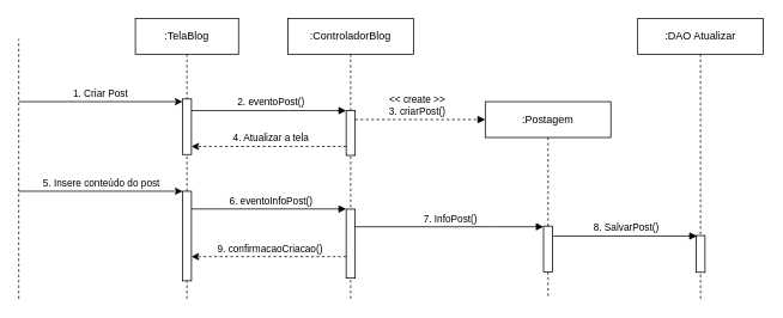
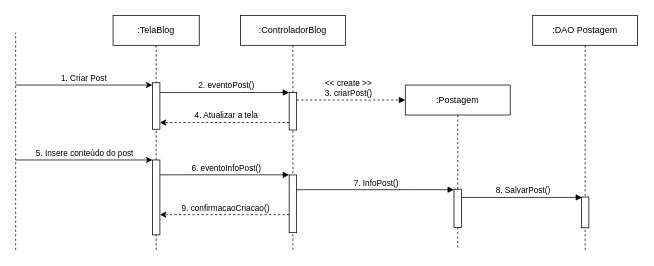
  <mxCell id="0" />
  <mxCell id="1" parent="0" />
  <mxCell id="2" value=":TelaBlog" style="shape=umlLifeline;perimeter=lifelinePerimeter;whiteSpace=wrap;html=1;container=0;dropTarget=0;collapsible=0;recursiveResize=0;outlineConnect=0;portConstraint=eastwest;newEdgeStyle={&quot;edgeStyle&quot;:&quot;elbowEdgeStyle&quot;,&quot;elbow&quot;:&quot;vertical&quot;,&quot;curved&quot;:0,&quot;rounded&quot;:0};" parent="1" vertex="1"><mxGeometry x="150" y="20" width="115" height="313" as="geometry" /></mxCell>
  <mxCell id="3" value="" style="html=1;points=[];perimeter=orthogonalPerimeter;outlineConnect=0;targetShapes=umlLifeline;portConstraint=eastwest;newEdgeStyle={&quot;edgeStyle&quot;:&quot;elbowEdgeStyle&quot;,&quot;elbow&quot;:&quot;vertical&quot;,&quot;curved&quot;:0,&quot;rounded&quot;:0};" parent="2" vertex="1"><mxGeometry x="52.5" y="90" width="10" height="62" as="geometry" /></mxCell>
  <mxCell id="4" value=":ControladorBlog" style="shape=umlLifeline;perimeter=lifelinePerimeter;whiteSpace=wrap;html=1;container=0;dropTarget=0;collapsible=0;recursiveResize=0;outlineConnect=0;portConstraint=eastwest;newEdgeStyle={&quot;edgeStyle&quot;:&quot;elbowEdgeStyle&quot;,&quot;elbow&quot;:&quot;vertical&quot;,&quot;curved&quot;:0,&quot;rounded&quot;:0};" parent="1" vertex="1"><mxGeometry x="320" y="20" width="140" height="313" as="geometry" /></mxCell>
  <mxCell id="5" value="" style="html=1;points=[];perimeter=orthogonalPerimeter;outlineConnect=0;targetShapes=umlLifeline;portConstraint=eastwest;newEdgeStyle={&quot;edgeStyle&quot;:&quot;elbowEdgeStyle&quot;,&quot;elbow&quot;:&quot;vertical&quot;,&quot;curved&quot;:0,&quot;rounded&quot;:0};" parent="4" vertex="1"><mxGeometry x="65" y="103" width="10" height="50" as="geometry" /></mxCell>
  <mxCell id="6" value="&lt;span style=&quot;color: rgba(0, 0, 0, 0); font-family: monospace; font-size: 0px; text-align: start;&quot;&gt;%3CmxGraphModel%3E%3Croot%3E%3CmxCell%20id%3D%220%22%2F%3E%3CmxCell%20id%3D%221%22%20parent%3D%220%22%2F%3E%3CmxCell%20id%3D%222%22%20value%3D%222.%20eventoPost()%22%20style%3D%22html%3D1%3BverticalAlign%3Dbottom%3BendArrow%3Dblock%3BedgeStyle%3DelbowEdgeStyle%3Belbow%3Dvertical%3Bcurved%3D0%3Brounded%3D0%3B%22%20edge%3D%221%22%20parent%3D%221%22%3E%3CmxGeometry%20x%3D%220.014%22%20relative%3D%221%22%20as%3D%22geometry%22%3E%3CmxPoint%20x%3D%22293%22%20y%3D%22260%22%20as%3D%22sourcePoint%22%2F%3E%3CArray%20as%3D%22points%22%3E%3CmxPoint%20x%3D%22400%22%20y%3D%22260%22%2F%3E%3C%2FArray%3E%3CmxPoint%20x%3D%22465%22%20y%3D%22260%22%20as%3D%22targetPoint%22%2F%3E%3CmxPoint%20as%3D%22offset%22%2F%3E%3C%2FmxGeometry%3E%3C%2FmxCell%3E%3C%2Froot%3E%3C%2FmxGraphModel%3E&lt;/span&gt;" style="html=1;points=[];perimeter=orthogonalPerimeter;outlineConnect=0;targetShapes=umlLifeline;portConstraint=eastwest;newEdgeStyle={&quot;edgeStyle&quot;:&quot;elbowEdgeStyle&quot;,&quot;elbow&quot;:&quot;vertical&quot;,&quot;curved&quot;:0,&quot;rounded&quot;:0};" parent="4" vertex="1"><mxGeometry x="65" y="213" width="10" height="77" as="geometry" /></mxCell>
  <mxCell id="7" value="2. eventoPost()" style="html=1;verticalAlign=bottom;endArrow=block;edgeStyle=elbowEdgeStyle;elbow=vertical;curved=0;rounded=0;" parent="1" edge="1"><mxGeometry x="0.015" relative="1" as="geometry"><mxPoint x="212.5" y="123" as="sourcePoint" /><Array as="points"><mxPoint x="320" y="123" /></Array><mxPoint x="385" y="123" as="targetPoint" /><mxPoint as="offset" /></mxGeometry></mxCell>
  <mxCell id="8" value="" style="endArrow=none;dashed=1;html=1;rounded=0;" parent="1" edge="1"><mxGeometry width="50" height="50" relative="1" as="geometry"><mxPoint x="20" y="333" as="sourcePoint" /><mxPoint x="20" y="43" as="targetPoint" /></mxGeometry></mxCell>
  <mxCell id="9" value="" style="endArrow=classic;html=1;rounded=0;" parent="1" target="3" edge="1"><mxGeometry width="50" height="50" relative="1" as="geometry"><mxPoint x="20" y="113" as="sourcePoint" /><mxPoint x="240" y="113" as="targetPoint" /></mxGeometry></mxCell>
  <mxCell id="10" value="1. Criar Post" style="edgeLabel;html=1;align=center;verticalAlign=middle;resizable=0;points=[];" parent="9" vertex="1" connectable="0"><mxGeometry x="-0.093" y="-1" relative="1" as="geometry"><mxPoint x="7" y="-11" as="offset" /></mxGeometry></mxCell>
  <mxCell id="11" value=":Postagem" style="shape=umlLifeline;perimeter=lifelinePerimeter;whiteSpace=wrap;html=1;container=0;dropTarget=0;collapsible=0;recursiveResize=0;outlineConnect=0;portConstraint=eastwest;newEdgeStyle={&quot;edgeStyle&quot;:&quot;elbowEdgeStyle&quot;,&quot;elbow&quot;:&quot;vertical&quot;,&quot;curved&quot;:0,&quot;rounded&quot;:0};" parent="1" vertex="1"><mxGeometry x="540" y="113" width="140" height="220" as="geometry" /></mxCell>
  <mxCell id="12" value="" style="html=1;points=[];perimeter=orthogonalPerimeter;outlineConnect=0;targetShapes=umlLifeline;portConstraint=eastwest;newEdgeStyle={&quot;edgeStyle&quot;:&quot;elbowEdgeStyle&quot;,&quot;elbow&quot;:&quot;vertical&quot;,&quot;curved&quot;:0,&quot;rounded&quot;:0};" parent="11" vertex="1"><mxGeometry x="65" y="139" width="10" height="51" as="geometry" /></mxCell>
  <mxCell id="13" value="&lt;div&gt;&amp;lt;&amp;lt; create &amp;gt;&amp;gt;&lt;/div&gt;3. criarPost()" style="html=1;verticalAlign=bottom;endArrow=block;edgeStyle=elbowEdgeStyle;elbow=vertical;curved=0;rounded=0;dashed=1;" parent="1" source="5" edge="1"><mxGeometry x="-0.044" relative="1" as="geometry"><mxPoint x="410" y="140" as="sourcePoint" /><Array as="points"><mxPoint x="520" y="133" /></Array><mxPoint x="540" y="133" as="targetPoint" /><mxPoint as="offset" /></mxGeometry></mxCell>
  <mxCell id="14" value="" style="endArrow=classic;html=1;rounded=0;dashed=1;" parent="1" edge="1"><mxGeometry width="50" height="50" relative="1" as="geometry"><mxPoint x="385" y="163" as="sourcePoint" /><mxPoint x="212.5" y="163" as="targetPoint" /><Array as="points"><mxPoint x="330" y="163" /><mxPoint x="240" y="163" /></Array></mxGeometry></mxCell>
  <mxCell id="15" value="4. Atualizar a tela" style="edgeLabel;html=1;align=center;verticalAlign=middle;resizable=0;points=[];" parent="14" vertex="1" connectable="0"><mxGeometry x="-0.025" y="-3" relative="1" as="geometry"><mxPoint x="-1" y="-7" as="offset" /></mxGeometry></mxCell>
  <mxCell id="16" value="7. InfoPost()" style="html=1;verticalAlign=bottom;endArrow=block;edgeStyle=elbowEdgeStyle;elbow=vertical;curved=0;rounded=0;" parent="1" target="12" edge="1"><mxGeometry x="0.015" relative="1" as="geometry"><mxPoint x="394" y="252.66" as="sourcePoint" /><Array as="points"><mxPoint x="551" y="252.66" /></Array><mxPoint x="584" y="252.66" as="targetPoint" /><mxPoint as="offset" /></mxGeometry></mxCell>
  <mxCell id="17" value="&lt;span style=&quot;color: rgba(0, 0, 0, 0); font-family: monospace; font-size: 0px; text-align: start;&quot;&gt;%3CmxGraphModel%3E%3Croot%3E%3CmxCell%20id%3D%220%22%2F%3E%3CmxCell%20id%3D%221%22%20parent%3D%220%22%2F%3E%3CmxCell%20id%3D%222%22%20value%3D%222.%20eventoPost()%22%20style%3D%22html%3D1%3BverticalAlign%3Dbottom%3BendArrow%3Dblock%3BedgeStyle%3DelbowEdgeStyle%3Belbow%3Dvertical%3Bcurved%3D0%3Brounded%3D0%3B%22%20edge%3D%221%22%20parent%3D%221%22%3E%3CmxGeometry%20x%3D%220.014%22%20relative%3D%221%22%20as%3D%22geometry%22%3E%3CmxPoint%20x%3D%22293%22%20y%3D%22260%22%20as%3D%22sourcePoint%22%2F%3E%3CArray%20as%3D%22points%22%3E%3CmxPoint%20x%3D%22400%22%20y%3D%22260%22%2F%3E%3C%2FArray%3E%3CmxPoint%20x%3D%22465%22%20y%3D%22260%22%20as%3D%22targetPoint%22%2F%3E%3CmxPoint%20as%3D%22offset%22%2F%3E%3C%2FmxGeometry%3E%3C%2FmxCell%3E%3C%2Froot%3E%3C%2FmxGraphModel%3E&lt;/span&gt;" style="html=1;points=[];perimeter=orthogonalPerimeter;outlineConnect=0;targetShapes=umlLifeline;portConstraint=eastwest;newEdgeStyle={&quot;edgeStyle&quot;:&quot;elbowEdgeStyle&quot;,&quot;elbow&quot;:&quot;vertical&quot;,&quot;curved&quot;:0,&quot;rounded&quot;:0};" parent="1" vertex="1"><mxGeometry x="202.5" y="213" width="10" height="100" as="geometry" /></mxCell>
  <mxCell id="18" value="" style="endArrow=classic;html=1;rounded=0;" parent="1" edge="1"><mxGeometry width="50" height="50" relative="1" as="geometry"><mxPoint x="20" y="213" as="sourcePoint" /><mxPoint x="202.5" y="213" as="targetPoint" /></mxGeometry></mxCell>
  <mxCell id="19" value="5. Insere conteúdo do post" style="edgeLabel;html=1;align=center;verticalAlign=middle;resizable=0;points=[];" parent="18" vertex="1" connectable="0"><mxGeometry x="-0.093" y="-1" relative="1" as="geometry"><mxPoint x="8" y="-11" as="offset" /></mxGeometry></mxCell>
  <mxCell id="20" value="6. eventoInfoPost()" style="html=1;verticalAlign=bottom;endArrow=block;edgeStyle=elbowEdgeStyle;elbow=vertical;curved=0;rounded=0;" parent="1" edge="1"><mxGeometry x="0.015" relative="1" as="geometry"><mxPoint x="212.5" y="232.8" as="sourcePoint" /><Array as="points"><mxPoint x="344.5" y="232.8" /></Array><mxPoint x="385" y="232.8" as="targetPoint" /><mxPoint as="offset" /></mxGeometry></mxCell>
  <mxCell id="21" value="" style="endArrow=classic;html=1;rounded=0;dashed=1;" parent="1" target="17" edge="1"><mxGeometry width="50" height="50" relative="1" as="geometry"><mxPoint x="385" y="286" as="sourcePoint" /><mxPoint x="150" y="286" as="targetPoint" /><Array as="points"><mxPoint x="285" y="286" /></Array></mxGeometry></mxCell>
  <mxCell id="22" value="9. confirmacaoCriacao()" style="edgeLabel;html=1;align=center;verticalAlign=middle;resizable=0;points=[];" parent="21" vertex="1" connectable="0"><mxGeometry x="-0.025" y="-3" relative="1" as="geometry"><mxPoint x="-2" y="-7" as="offset" /></mxGeometry></mxCell>
- <mxCell id="23" value=":DAO Atualizar" style="shape=umlLifeline;perimeter=lifelinePerimeter;whiteSpace=wrap;html=1;container=0;dropTarget=0;collapsible=0;recursiveResize=0;outlineConnect=0;portConstraint=eastwest;newEdgeStyle={&quot;edgeStyle&quot;:&quot;elbowEdgeStyle&quot;,&quot;elbow&quot;:&quot;vertical&quot;,&quot;curved&quot;:0,&quot;rounded&quot;:0};" parent="1" vertex="1"><mxGeometry x="710" y="20" width="140" height="313" as="geometry" /></mxCell>
+ <mxCell id="23" value=":DAO Postagem" style="shape=umlLifeline;perimeter=lifelinePerimeter;whiteSpace=wrap;html=1;container=0;dropTarget=0;collapsible=0;recursiveResize=0;outlineConnect=0;portConstraint=eastwest;newEdgeStyle={&quot;edgeStyle&quot;:&quot;elbowEdgeStyle&quot;,&quot;elbow&quot;:&quot;vertical&quot;,&quot;curved&quot;:0,&quot;rounded&quot;:0};" parent="1" vertex="1"><mxGeometry x="710" y="20" width="140" height="313" as="geometry" /></mxCell>
  <mxCell id="24" value="" style="html=1;points=[];perimeter=orthogonalPerimeter;outlineConnect=0;targetShapes=umlLifeline;portConstraint=eastwest;newEdgeStyle={&quot;edgeStyle&quot;:&quot;elbowEdgeStyle&quot;,&quot;elbow&quot;:&quot;vertical&quot;,&quot;curved&quot;:0,&quot;rounded&quot;:0};" parent="23" vertex="1"><mxGeometry x="65" y="242.5" width="10" height="41" as="geometry" /></mxCell>
  <mxCell id="25" value="8. SalvarPost()" style="html=1;verticalAlign=bottom;endArrow=block;edgeStyle=elbowEdgeStyle;elbow=vertical;curved=0;rounded=0;" parent="1" edge="1"><mxGeometry x="0.015" relative="1" as="geometry"><mxPoint x="616" y="263" as="sourcePoint" /><Array as="points" /><mxPoint x="776" y="262.766" as="targetPoint" /><mxPoint as="offset" /></mxGeometry></mxCell>
